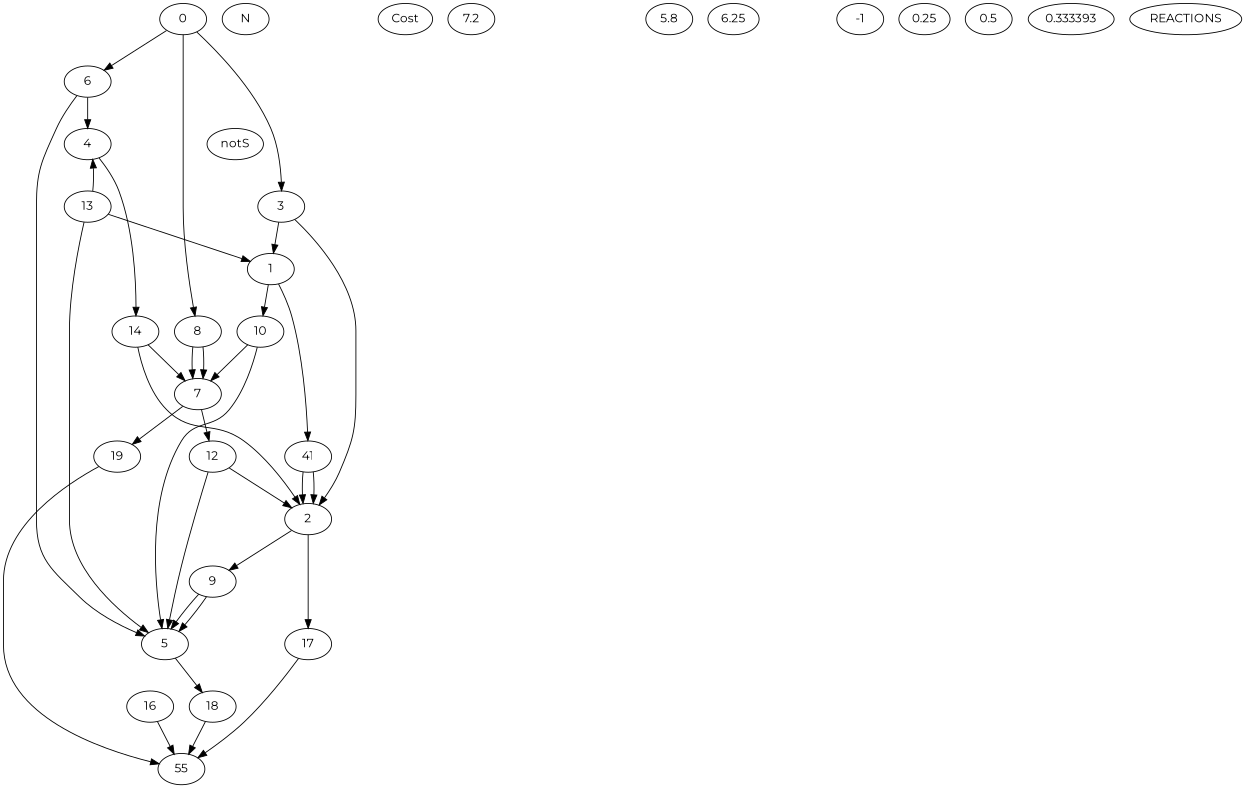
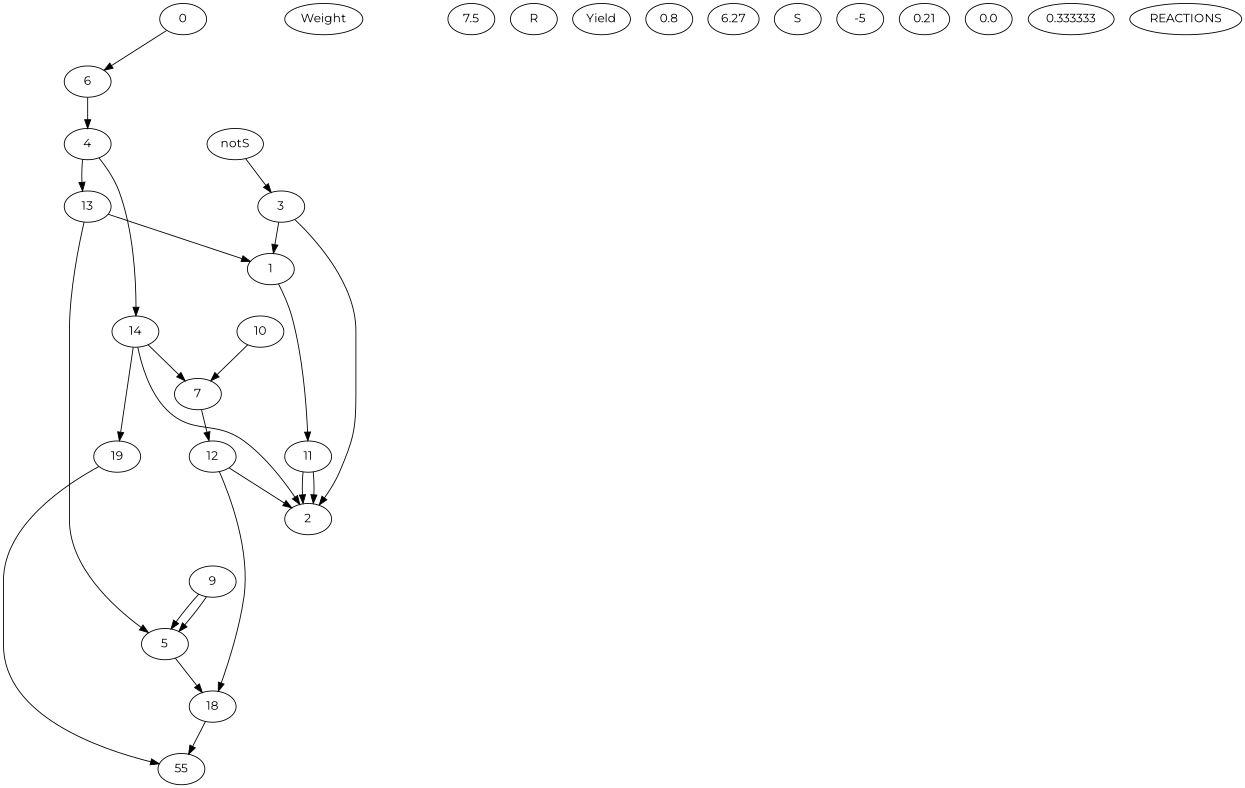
  digraph {
    fontname=Montserrat
    node [fontname=Montserrat]
    edge [fontname=Montserrat]
    0
    6
    3
-   8
    4
    5
    1
    2
    7
-   N
    notS
+   Weight
    13
    14
    18
-   Cost
-   7.5 [label=7.2]
+   7.5
    10
-   11 [label=41]
+   11
    n20 [label=55]
-   16
    9
-   17
-   0.8 [label=5.8]
-   6.25
+   R
+   Yield
+   0.8
+   6.25 [label=6.27]
    12
    19
-   -1
-   0.25
-   0.5
-   0.333333 [label=0.333393]
+   S
+   -1 [label=-5]
+   0.25 [label=0.21]
+   0.5 [label=0.0]
+   0.333333
    REACTIONS
    0 -> 6
-   0 -> 3
-   0 -> 8
+   notS -> 3
    6 -> 4
-   6 -> 5
    3 -> 1
    3 -> 2
-   8 -> 7
-   8 -> 7
-   13 -> 4
+   4 -> 13
    4 -> 14
    5 -> 18
-   1 -> 10
    1 -> 11
-   2 -> 9
-   2 -> 17
    7 -> 12
-   7 -> 19
+   14 -> 19
    13 -> 5
    13 -> 1
    14 -> 2
    14 -> 7
    18 -> n20
-   10 -> 5
    10 -> 7
    11 -> 2
    11 -> 2
-   16 -> n20
    9 -> 5
    9 -> 5
-   17 -> n20
-   12 -> 5
+   12 -> 18
    12 -> 2
    19 -> n20
  }
